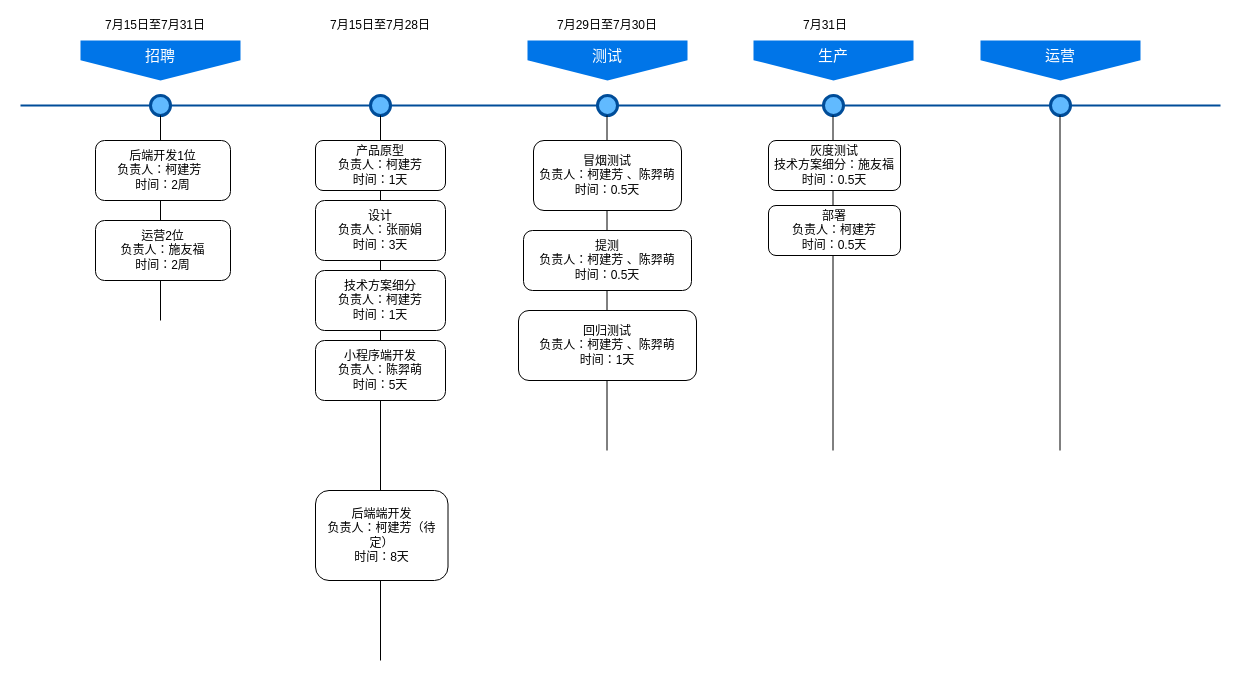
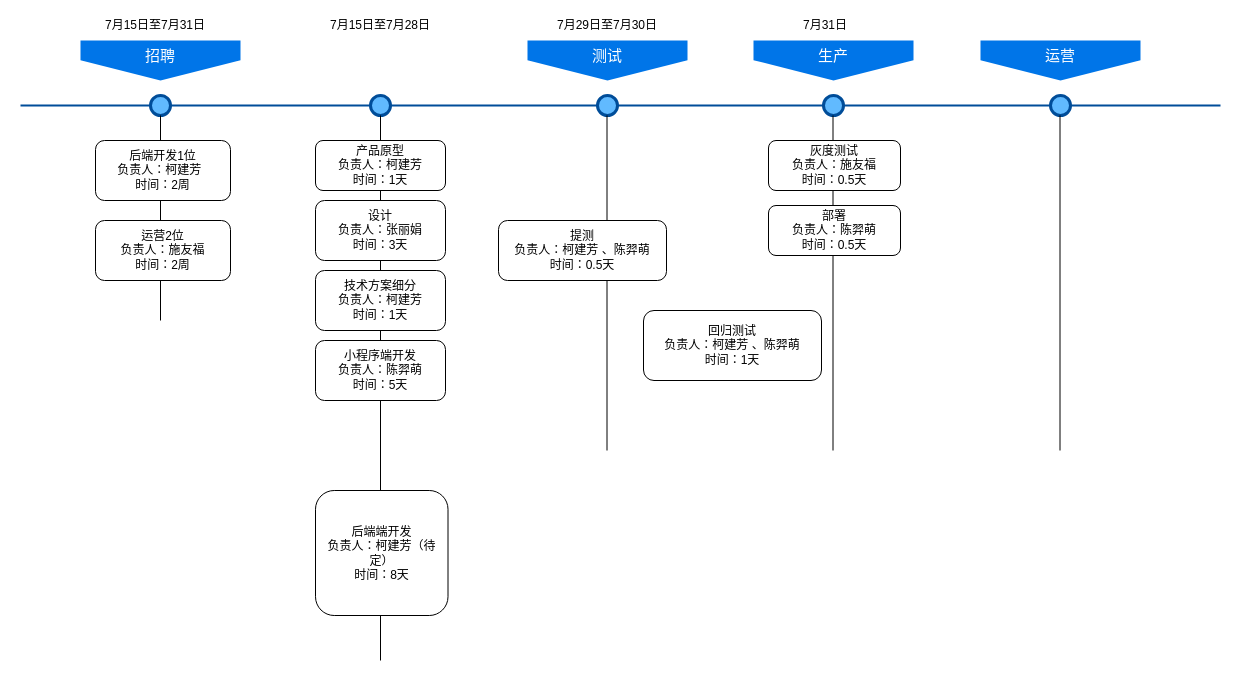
  <mxCell id="0" />
  <mxCell id="1" parent="0" />
  <mxCell id="2" value="" style="line;strokeWidth=2;html=1;fillColor=none;fontSize=28;fontColor=#004D99;strokeColor=#004D99;" parent="1" vertex="1"><mxGeometry x="20" y="100" width="1200" height="10" as="geometry" /></mxCell>
  <mxCell id="3" value="生产" style="shape=offPageConnector;whiteSpace=wrap;html=1;fillColor=#0075E8;fontSize=15;fontColor=#FFFFFF;size=0.509;verticalAlign=top;strokeColor=none;" parent="1" vertex="1"><mxGeometry x="753" y="40" width="160" height="40" as="geometry" /></mxCell>
  <mxCell id="4" value="" style="ellipse;whiteSpace=wrap;html=1;fillColor=#61BAFF;fontSize=28;fontColor=#004D99;strokeWidth=3;strokeColor=#004D99;" parent="1" vertex="1"><mxGeometry x="370" y="95" width="20" height="20" as="geometry" /></mxCell>
  <mxCell id="5" value="" style="ellipse;whiteSpace=wrap;html=1;fillColor=#61BAFF;fontSize=28;fontColor=#004D99;strokeWidth=3;strokeColor=#004D99;" parent="1" vertex="1"><mxGeometry x="597" y="95" width="20" height="20" as="geometry" /></mxCell>
  <mxCell id="6" value="" style="ellipse;whiteSpace=wrap;html=1;fillColor=#61BAFF;fontSize=28;fontColor=#004D99;strokeWidth=3;strokeColor=#004D99;" parent="1" vertex="1"><mxGeometry x="823" y="95" width="20" height="20" as="geometry" /></mxCell>
  <mxCell id="7" value="" style="ellipse;whiteSpace=wrap;html=1;fillColor=#61BAFF;fontSize=28;fontColor=#004D99;strokeWidth=3;strokeColor=#004D99;" parent="1" vertex="1"><mxGeometry x="1050" y="95" width="20" height="20" as="geometry" /></mxCell>
  <mxCell id="8" value="" style="endArrow=none;html=1;entryX=0.5;entryY=1;entryDx=0;entryDy=0;" edge="1" parent="1" target="4"><mxGeometry width="50" height="50" relative="1" as="geometry"><mxPoint x="380" y="660" as="sourcePoint" /><mxPoint x="410" y="130" as="targetPoint" /></mxGeometry></mxCell>
  <mxCell id="9" value="产品原型&lt;br&gt;负责人：柯建芳&lt;br&gt;时间：1天" style="rounded=1;whiteSpace=wrap;html=1;" vertex="1" parent="1"><mxGeometry x="315" y="140" width="130" height="50" as="geometry" /></mxCell>
  <mxCell id="10" value="测试" style="shape=offPageConnector;whiteSpace=wrap;html=1;fillColor=#0075E8;fontSize=15;fontColor=#FFFFFF;size=0.509;verticalAlign=top;strokeColor=none;" vertex="1" parent="1"><mxGeometry x="527" y="40" width="160" height="40" as="geometry" /></mxCell>
  <mxCell id="11" value="运营" style="shape=offPageConnector;whiteSpace=wrap;html=1;fillColor=#0075E8;fontSize=15;fontColor=#FFFFFF;size=0.509;verticalAlign=top;strokeColor=none;" vertex="1" parent="1"><mxGeometry x="980" y="40" width="160" height="40" as="geometry" /></mxCell>
  <mxCell id="12" value="招聘" style="shape=offPageConnector;whiteSpace=wrap;html=1;fillColor=#0075E8;fontSize=15;fontColor=#FFFFFF;size=0.509;verticalAlign=top;strokeColor=none;" vertex="1" parent="1"><mxGeometry x="80" y="40" width="160" height="40" as="geometry" /></mxCell>
  <mxCell id="13" value="" style="ellipse;whiteSpace=wrap;html=1;fillColor=#61BAFF;fontSize=28;fontColor=#004D99;strokeWidth=3;strokeColor=#004D99;" vertex="1" parent="1"><mxGeometry x="150" y="95" width="20" height="20" as="geometry" /></mxCell>
  <mxCell id="14" value="" style="endArrow=none;html=1;entryX=0.5;entryY=1;entryDx=0;entryDy=0;" edge="1" parent="1"><mxGeometry width="50" height="50" relative="1" as="geometry"><mxPoint x="160" y="320" as="sourcePoint" /><mxPoint x="160" y="115" as="targetPoint" /></mxGeometry></mxCell>
  <mxCell id="15" value="后端开发1位&lt;br&gt;负责人：柯建芳&amp;nbsp;&amp;nbsp;&lt;br&gt;时间：2周" style="rounded=1;whiteSpace=wrap;html=1;" vertex="1" parent="1"><mxGeometry x="95" y="140" width="135" height="60" as="geometry" /></mxCell>
  <mxCell id="16" value="运营2位&lt;br&gt;负责人：施友福&lt;br&gt;时间：2周" style="rounded=1;whiteSpace=wrap;html=1;" vertex="1" parent="1"><mxGeometry x="95" y="220" width="135" height="60" as="geometry" /></mxCell>
  <mxCell id="17" value="设计&lt;br&gt;负责人：张丽娟&lt;br&gt;时间：3天" style="rounded=1;whiteSpace=wrap;html=1;" vertex="1" parent="1"><mxGeometry x="315" y="200" width="130" height="60" as="geometry" /></mxCell>
  <mxCell id="18" value="技术方案细分&lt;br&gt;负责人：柯建芳&lt;br&gt;时间：1天" style="rounded=1;whiteSpace=wrap;html=1;" vertex="1" parent="1"><mxGeometry x="315" y="270" width="130" height="60" as="geometry" /></mxCell>
  <mxCell id="19" value="小程序端开发&lt;br&gt;负责人：陈羿萌&lt;br&gt;时间：5天" style="rounded=1;whiteSpace=wrap;html=1;" vertex="1" parent="1"><mxGeometry x="315" y="340" width="130" height="60" as="geometry" /></mxCell>
- <mxCell id="20" value="后端端开发&lt;br&gt;负责人：柯建芳（待定）&lt;br&gt;时间：8天" style="rounded=1;whiteSpace=wrap;html=1;" vertex="1" parent="1"><mxGeometry x="315" y="490" width="132.5" height="90" as="geometry" /></mxCell>
+ <mxCell id="20" value="后端端开发&lt;br&gt;负责人：柯建芳（待定）&lt;br&gt;时间：8天" style="rounded=1;whiteSpace=wrap;html=1;" vertex="1" parent="1"><mxGeometry x="315" y="490" width="132.5" height="125" as="geometry" /></mxCell>
  <mxCell id="21" value="" style="endArrow=none;html=1;entryX=0.5;entryY=1;entryDx=0;entryDy=0;" edge="1" parent="1"><mxGeometry width="50" height="50" relative="1" as="geometry"><mxPoint x="606.5" y="450" as="sourcePoint" /><mxPoint x="606.5" y="115" as="targetPoint" /></mxGeometry></mxCell>
- <mxCell id="22" value="冒烟测试&lt;br&gt;负责人：柯建芳 、陈羿萌&lt;br&gt;时间：0.5天" style="rounded=1;whiteSpace=wrap;html=1;" vertex="1" parent="1"><mxGeometry x="533" y="140" width="148" height="70" as="geometry" /></mxCell>
- <mxCell id="23" value="提测&lt;br&gt;负责人：柯建芳 、陈羿萌&lt;br&gt;时间：0.5天" style="rounded=1;whiteSpace=wrap;html=1;" vertex="1" parent="1"><mxGeometry x="523" y="230" width="168" height="60" as="geometry" /></mxCell>
- <mxCell id="24" value="回归测试&lt;br&gt;负责人：柯建芳 、陈羿萌&lt;br&gt;时间：1天" style="rounded=1;whiteSpace=wrap;html=1;" vertex="1" parent="1"><mxGeometry x="518" y="310" width="178" height="70" as="geometry" /></mxCell>
+ <mxCell id="23" value="提测&lt;br&gt;负责人：柯建芳 、陈羿萌&lt;br&gt;时间：0.5天" style="rounded=1;whiteSpace=wrap;html=1;" vertex="1" parent="1"><mxGeometry x="498" y="220" width="168" height="60" as="geometry" /></mxCell>
+ <mxCell id="24" value="回归测试&lt;br&gt;负责人：柯建芳 、陈羿萌&lt;br&gt;时间：1天" style="rounded=1;whiteSpace=wrap;html=1;" vertex="1" parent="1"><mxGeometry x="643" y="310" width="178" height="70" as="geometry" /></mxCell>
  <mxCell id="25" value="" style="endArrow=none;html=1;entryX=0.5;entryY=1;entryDx=0;entryDy=0;" edge="1" parent="1"><mxGeometry width="50" height="50" relative="1" as="geometry"><mxPoint x="832.5" y="450" as="sourcePoint" /><mxPoint x="832.5" y="115" as="targetPoint" /></mxGeometry></mxCell>
- <mxCell id="26" value="灰度测试&lt;br&gt;技术方案细分：施友福&lt;br&gt;时间：0.5天" style="rounded=1;whiteSpace=wrap;html=1;" vertex="1" parent="1"><mxGeometry x="768" y="140" width="132" height="50" as="geometry" /></mxCell>
+ <mxCell id="26" value="灰度测试&lt;br&gt;负责人：施友福&lt;br&gt;时间：0.5天" style="rounded=1;whiteSpace=wrap;html=1;" vertex="1" parent="1"><mxGeometry x="768" y="140" width="132" height="50" as="geometry" /></mxCell>
  <mxCell id="27" value="" style="endArrow=none;html=1;entryX=0.5;entryY=1;entryDx=0;entryDy=0;" edge="1" parent="1"><mxGeometry width="50" height="50" relative="1" as="geometry"><mxPoint x="1059.5" y="450" as="sourcePoint" /><mxPoint x="1059.5" y="115" as="targetPoint" /></mxGeometry></mxCell>
  <mxCell id="28" value="7月15日至7月31日" style="text;html=1;strokeColor=none;fillColor=none;align=center;verticalAlign=middle;whiteSpace=wrap;rounded=0;" vertex="1" parent="1"><mxGeometry x="90" y="20" width="130" height="10" as="geometry" /></mxCell>
  <mxCell id="29" value="7月15日至7月28日" style="text;html=1;strokeColor=none;fillColor=none;align=center;verticalAlign=middle;whiteSpace=wrap;rounded=0;" vertex="1" parent="1"><mxGeometry x="315" y="20" width="130" height="10" as="geometry" /></mxCell>
  <mxCell id="30" value="7月29日至7月30日" style="text;html=1;strokeColor=none;fillColor=none;align=center;verticalAlign=middle;whiteSpace=wrap;rounded=0;" vertex="1" parent="1"><mxGeometry x="542" y="20" width="130" height="10" as="geometry" /></mxCell>
  <mxCell id="31" value="7月31日" style="text;html=1;strokeColor=none;fillColor=none;align=center;verticalAlign=middle;whiteSpace=wrap;rounded=0;" vertex="1" parent="1"><mxGeometry x="760" y="20" width="130" height="10" as="geometry" /></mxCell>
- <mxCell id="32" value="部署&lt;br&gt;负责人：柯建芳&lt;br&gt;时间：0.5天" style="rounded=1;whiteSpace=wrap;html=1;" vertex="1" parent="1"><mxGeometry x="768" y="205" width="132" height="50" as="geometry" /></mxCell>
+ <mxCell id="32" value="部署&lt;br&gt;负责人：陈羿萌&lt;br&gt;时间：0.5天" style="rounded=1;whiteSpace=wrap;html=1;" vertex="1" parent="1"><mxGeometry x="768" y="205" width="132" height="50" as="geometry" /></mxCell>
